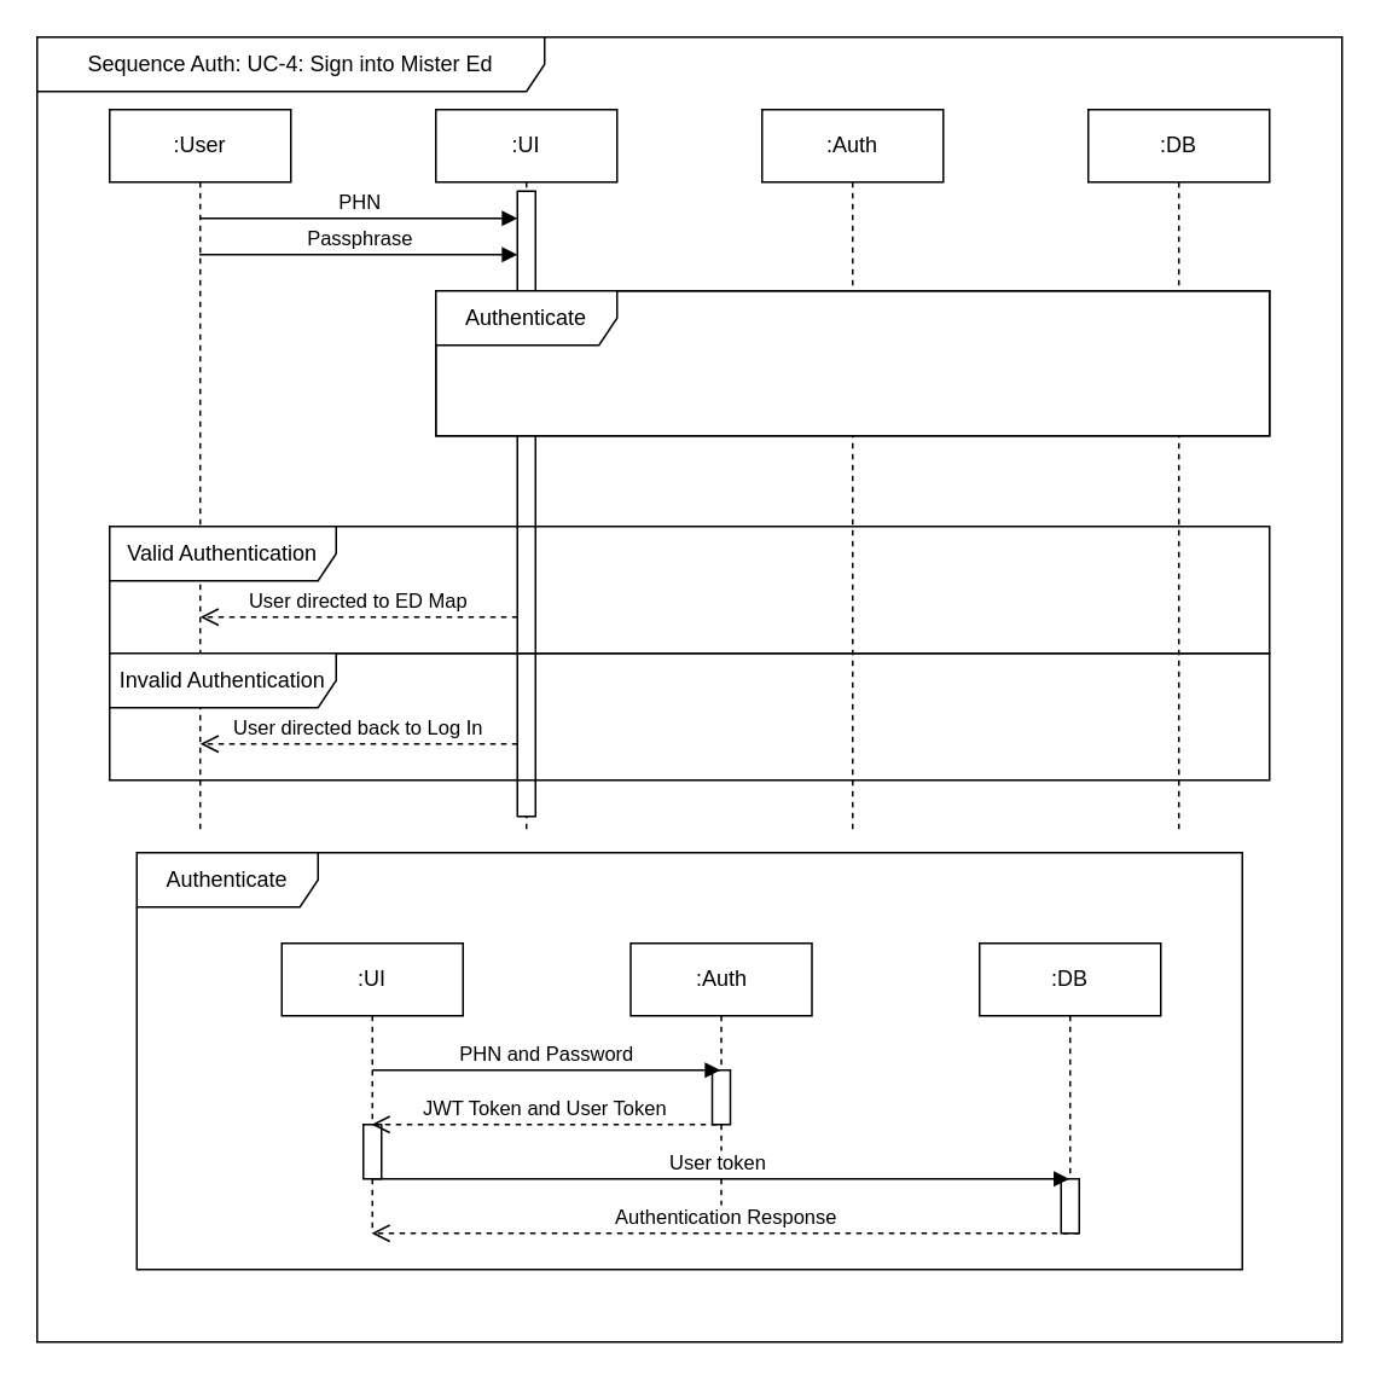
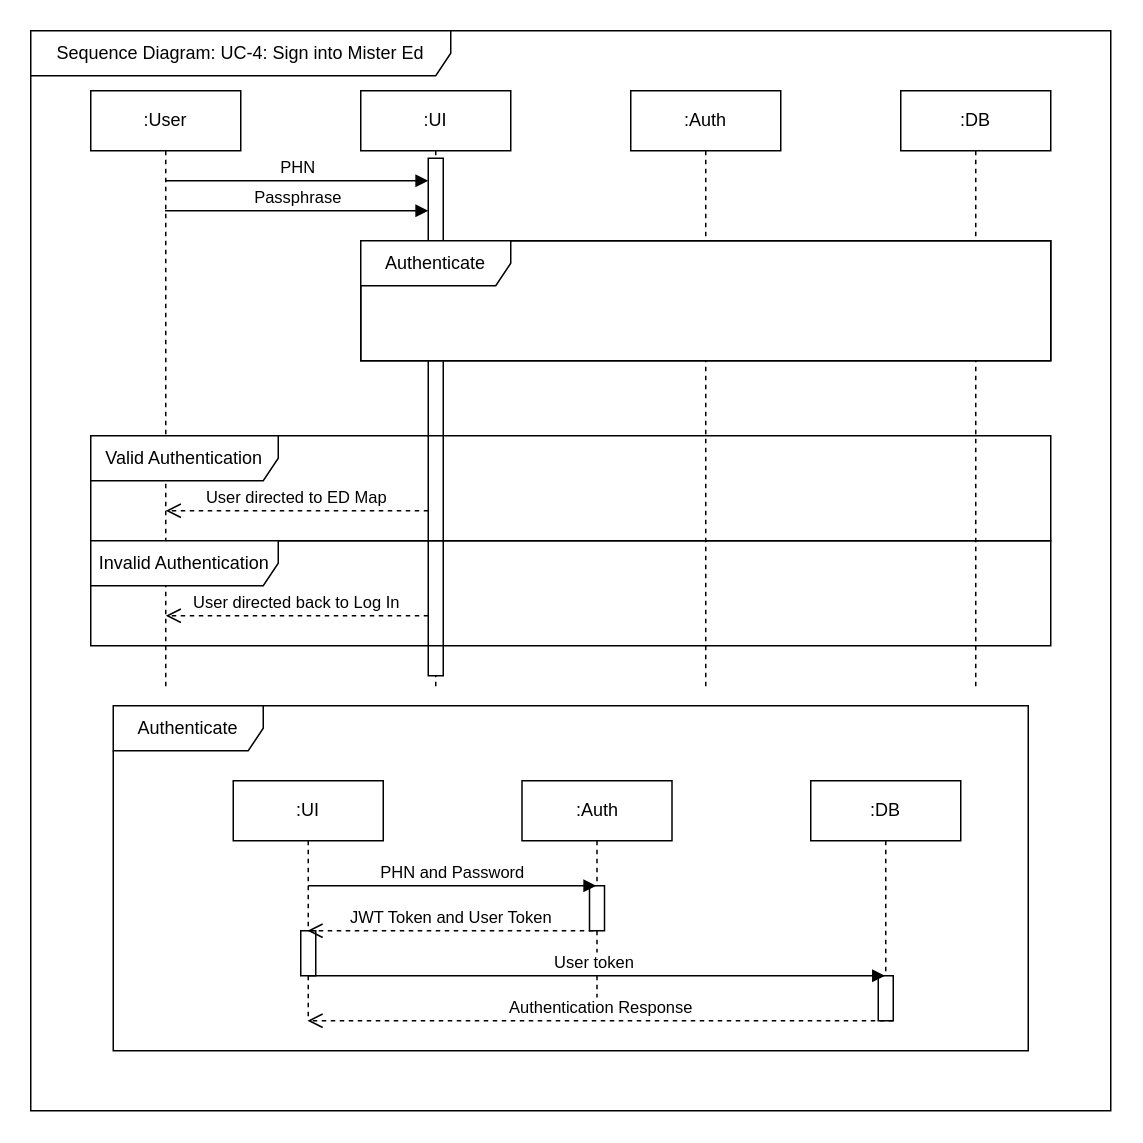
  <mxCell id="0" />
  <mxCell id="1" parent="0" />
  <mxCell id="2" value="&lt;div&gt;:User&lt;/div&gt;" style="shape=umlLifeline;perimeter=lifelinePerimeter;whiteSpace=wrap;html=1;container=0;dropTarget=0;collapsible=0;recursiveResize=0;outlineConnect=0;portConstraint=eastwest;newEdgeStyle={&quot;edgeStyle&quot;:&quot;elbowEdgeStyle&quot;,&quot;elbow&quot;:&quot;vertical&quot;,&quot;curved&quot;:0,&quot;rounded&quot;:0};" parent="1" vertex="1"><mxGeometry x="60" y="60" width="100" height="400" as="geometry" /></mxCell>
  <mxCell id="3" value=":UI" style="shape=umlLifeline;perimeter=lifelinePerimeter;whiteSpace=wrap;html=1;container=0;dropTarget=0;collapsible=0;recursiveResize=0;outlineConnect=0;portConstraint=eastwest;newEdgeStyle={&quot;edgeStyle&quot;:&quot;elbowEdgeStyle&quot;,&quot;elbow&quot;:&quot;vertical&quot;,&quot;curved&quot;:0,&quot;rounded&quot;:0};" parent="1" vertex="1"><mxGeometry x="240" y="60" width="100" height="400" as="geometry" /></mxCell>
  <mxCell id="4" value="" style="html=1;points=[];perimeter=orthogonalPerimeter;outlineConnect=0;targetShapes=umlLifeline;portConstraint=eastwest;newEdgeStyle={&quot;edgeStyle&quot;:&quot;elbowEdgeStyle&quot;,&quot;elbow&quot;:&quot;vertical&quot;,&quot;curved&quot;:0,&quot;rounded&quot;:0};" vertex="1" parent="3"><mxGeometry x="45" y="45" width="10" height="345" as="geometry" /></mxCell>
  <mxCell id="5" value="&lt;div&gt;PHN&lt;/div&gt;" style="html=1;verticalAlign=bottom;endArrow=block;edgeStyle=elbowEdgeStyle;elbow=vertical;curved=0;rounded=0;" parent="1" target="4" edge="1"><mxGeometry x="0.003" relative="1" as="geometry"><mxPoint x="110" y="120" as="sourcePoint" /><Array as="points"><mxPoint x="200" y="120" /></Array><mxPoint x="280" y="120" as="targetPoint" /><mxPoint as="offset" /></mxGeometry></mxCell>
  <mxCell id="6" value=":Auth" style="shape=umlLifeline;perimeter=lifelinePerimeter;whiteSpace=wrap;html=1;container=0;dropTarget=0;collapsible=0;recursiveResize=0;outlineConnect=0;portConstraint=eastwest;newEdgeStyle={&quot;edgeStyle&quot;:&quot;elbowEdgeStyle&quot;,&quot;elbow&quot;:&quot;vertical&quot;,&quot;curved&quot;:0,&quot;rounded&quot;:0};" vertex="1" parent="1"><mxGeometry x="420" y="60" width="100" height="400" as="geometry" /></mxCell>
  <mxCell id="7" value=":DB" style="shape=umlLifeline;perimeter=lifelinePerimeter;whiteSpace=wrap;html=1;container=0;dropTarget=0;collapsible=0;recursiveResize=0;outlineConnect=0;portConstraint=eastwest;newEdgeStyle={&quot;edgeStyle&quot;:&quot;elbowEdgeStyle&quot;,&quot;elbow&quot;:&quot;vertical&quot;,&quot;curved&quot;:0,&quot;rounded&quot;:0};" vertex="1" parent="1"><mxGeometry x="600" y="60" width="100" height="400" as="geometry" /></mxCell>
  <mxCell id="8" value="" style="verticalLabelPosition=bottom;verticalAlign=top;html=1;shape=mxgraph.basic.rect;fillColor2=none;strokeWidth=1;size=20;indent=5;" vertex="1" parent="1"><mxGeometry x="240" y="160" width="460" height="80" as="geometry" /></mxCell>
  <mxCell id="9" value="Passphrase" style="html=1;verticalAlign=bottom;endArrow=block;edgeStyle=elbowEdgeStyle;elbow=vertical;curved=0;rounded=0;" edge="1" parent="1" source="2" target="4"><mxGeometry x="0.003" relative="1" as="geometry"><mxPoint x="295" as="sourcePoint" y="20" /><Array as="points"><mxPoint x="200" y="140" /></Array><mxPoint x="280" y="140" as="targetPoint" /><mxPoint as="offset" /></mxGeometry></mxCell>
  <mxCell id="10" value="Authenticate" style="shape=umlFrame;whiteSpace=wrap;html=1;pointerEvents=0;width=100;height=30;" vertex="1" parent="1"><mxGeometry x="75" y="470" width="610" height="230" as="geometry" /></mxCell>
  <mxCell id="11" value=":UI" style="shape=umlLifeline;perimeter=lifelinePerimeter;whiteSpace=wrap;html=1;container=0;dropTarget=0;collapsible=0;recursiveResize=0;outlineConnect=0;portConstraint=eastwest;newEdgeStyle={&quot;edgeStyle&quot;:&quot;elbowEdgeStyle&quot;,&quot;elbow&quot;:&quot;vertical&quot;,&quot;curved&quot;:0,&quot;rounded&quot;:0};" vertex="1" parent="1"><mxGeometry x="155" y="520" width="100" height="160" as="geometry" /></mxCell>
  <mxCell id="12" value="" style="html=1;points=[[0,0,0,0,5],[0,1,0,0,-5],[1,0,0,0,5],[1,1,0,0,-5]];perimeter=orthogonalPerimeter;outlineConnect=0;targetShapes=umlLifeline;portConstraint=eastwest;newEdgeStyle={&quot;curved&quot;:0,&quot;rounded&quot;:0};" vertex="1" parent="11"><mxGeometry x="45" y="100" width="10" height="30" as="geometry" /></mxCell>
  <mxCell id="13" value=":Auth" style="shape=umlLifeline;perimeter=lifelinePerimeter;whiteSpace=wrap;html=1;container=0;dropTarget=0;collapsible=0;recursiveResize=0;outlineConnect=0;portConstraint=eastwest;newEdgeStyle={&quot;edgeStyle&quot;:&quot;elbowEdgeStyle&quot;,&quot;elbow&quot;:&quot;vertical&quot;,&quot;curved&quot;:0,&quot;rounded&quot;:0};" vertex="1" parent="1"><mxGeometry x="347.5" y="520" width="100" height="150" as="geometry" /></mxCell>
  <mxCell id="14" value="" style="html=1;points=[[0,0,0,0,5],[0,1,0,0,-5],[1,0,0,0,5],[1,1,0,0,-5]];perimeter=orthogonalPerimeter;outlineConnect=0;targetShapes=umlLifeline;portConstraint=eastwest;newEdgeStyle={&quot;curved&quot;:0,&quot;rounded&quot;:0};" vertex="1" parent="13"><mxGeometry x="45" y="70" width="10" height="30" as="geometry" /></mxCell>
  <mxCell id="15" value=":DB" style="shape=umlLifeline;perimeter=lifelinePerimeter;whiteSpace=wrap;html=1;container=0;dropTarget=0;collapsible=0;recursiveResize=0;outlineConnect=0;portConstraint=eastwest;newEdgeStyle={&quot;edgeStyle&quot;:&quot;elbowEdgeStyle&quot;,&quot;elbow&quot;:&quot;vertical&quot;,&quot;curved&quot;:0,&quot;rounded&quot;:0};" vertex="1" parent="1"><mxGeometry x="540" y="520" width="100" height="160" as="geometry" /></mxCell>
  <mxCell id="16" value="" style="html=1;points=[[0,0,0,0,5],[0,1,0,0,-5],[1,0,0,0,5],[1,1,0,0,-5]];perimeter=orthogonalPerimeter;outlineConnect=0;targetShapes=umlLifeline;portConstraint=eastwest;newEdgeStyle={&quot;curved&quot;:0,&quot;rounded&quot;:0};" vertex="1" parent="15"><mxGeometry x="45" y="130" width="10" height="30" as="geometry" /></mxCell>
  <mxCell id="17" value="PHN and Password" style="html=1;verticalAlign=bottom;endArrow=block;curved=0;rounded=0;" edge="1" parent="1" target="13"><mxGeometry width="80" relative="1" as="geometry"><mxPoint x="205" y="590" as="sourcePoint" /><mxPoint x="285" y="590" as="targetPoint" /></mxGeometry></mxCell>
  <mxCell id="18" value="JWT Token and User Token" style="html=1;verticalAlign=bottom;endArrow=open;dashed=1;endSize=8;curved=0;rounded=0;" edge="1" parent="1" target="11"><mxGeometry relative="1" as="geometry"><mxPoint x="395" y="620" as="sourcePoint" /><mxPoint x="315" y="620" as="targetPoint" /></mxGeometry></mxCell>
  <mxCell id="19" value="User token&amp;nbsp;" style="html=1;verticalAlign=bottom;endArrow=block;curved=0;rounded=0;" edge="1" parent="1" target="15"><mxGeometry width="80" relative="1" as="geometry"><mxPoint x="205" y="650" as="sourcePoint" /><mxPoint x="285" y="650" as="targetPoint" /></mxGeometry></mxCell>
  <mxCell id="20" value="Authentication Response" style="html=1;verticalAlign=bottom;endArrow=open;dashed=1;endSize=8;curved=0;rounded=0;" edge="1" parent="1" target="11"><mxGeometry relative="1" as="geometry"><mxPoint x="595" y="680" as="sourcePoint" /><mxPoint x="515" y="680" as="targetPoint" /></mxGeometry></mxCell>
  <mxCell id="21" value="Valid Authentication" style="shape=umlFrame;whiteSpace=wrap;html=1;pointerEvents=0;width=125;height=30;" vertex="1" parent="1"><mxGeometry x="60" y="290" width="640" height="70" as="geometry" /></mxCell>
  <mxCell id="22" value="Invalid Authentication" style="shape=umlFrame;whiteSpace=wrap;html=1;pointerEvents=0;width=125;height=30;" vertex="1" parent="1"><mxGeometry x="60" y="360" width="640" height="70" as="geometry" /></mxCell>
  <mxCell id="23" value="Authenticate" style="shape=umlFrame;whiteSpace=wrap;html=1;pointerEvents=0;width=100;height=30;" vertex="1" parent="1"><mxGeometry x="240" y="160" width="460" height="80" as="geometry" /></mxCell>
  <mxCell id="24" value="User directed to ED Map" style="html=1;verticalAlign=bottom;endArrow=open;dashed=1;endSize=8;edgeStyle=elbowEdgeStyle;elbow=vertical;curved=0;rounded=0;" edge="1" parent="1" source="4"><mxGeometry relative="1" as="geometry"><mxPoint x="110" y="340" as="targetPoint" /><Array as="points"><mxPoint x="205" y="340" /></Array><mxPoint x="270" y="340" as="sourcePoint" /></mxGeometry></mxCell>
  <mxCell id="25" value="User directed back to Log In" style="html=1;verticalAlign=bottom;endArrow=open;dashed=1;endSize=8;edgeStyle=elbowEdgeStyle;elbow=horizontal;curved=0;rounded=0;" edge="1" parent="1" source="4"><mxGeometry relative="1" as="geometry"><mxPoint x="110" y="410" as="targetPoint" /><Array as="points"><mxPoint x="205" y="410" /></Array><mxPoint x="280" y="410" as="sourcePoint" /></mxGeometry></mxCell>
- <mxCell id="26" value="&lt;div&gt;Sequence Auth: UC-4: Sign into Mister Ed&lt;br&gt;&lt;/div&gt;" style="shape=umlFrame;whiteSpace=wrap;html=1;pointerEvents=0;width=280;height=30;" vertex="1" parent="1"><mxGeometry width="720" height="720" as="geometry" x="20" y="20" /></mxCell>
+ <mxCell id="26" value="&lt;div&gt;Sequence Diagram: UC-4: Sign into Mister Ed&lt;br&gt;&lt;/div&gt;" style="shape=umlFrame;whiteSpace=wrap;html=1;pointerEvents=0;width=280;height=30;" vertex="1" parent="1"><mxGeometry width="720" height="720" as="geometry" x="20" y="20" /></mxCell>
